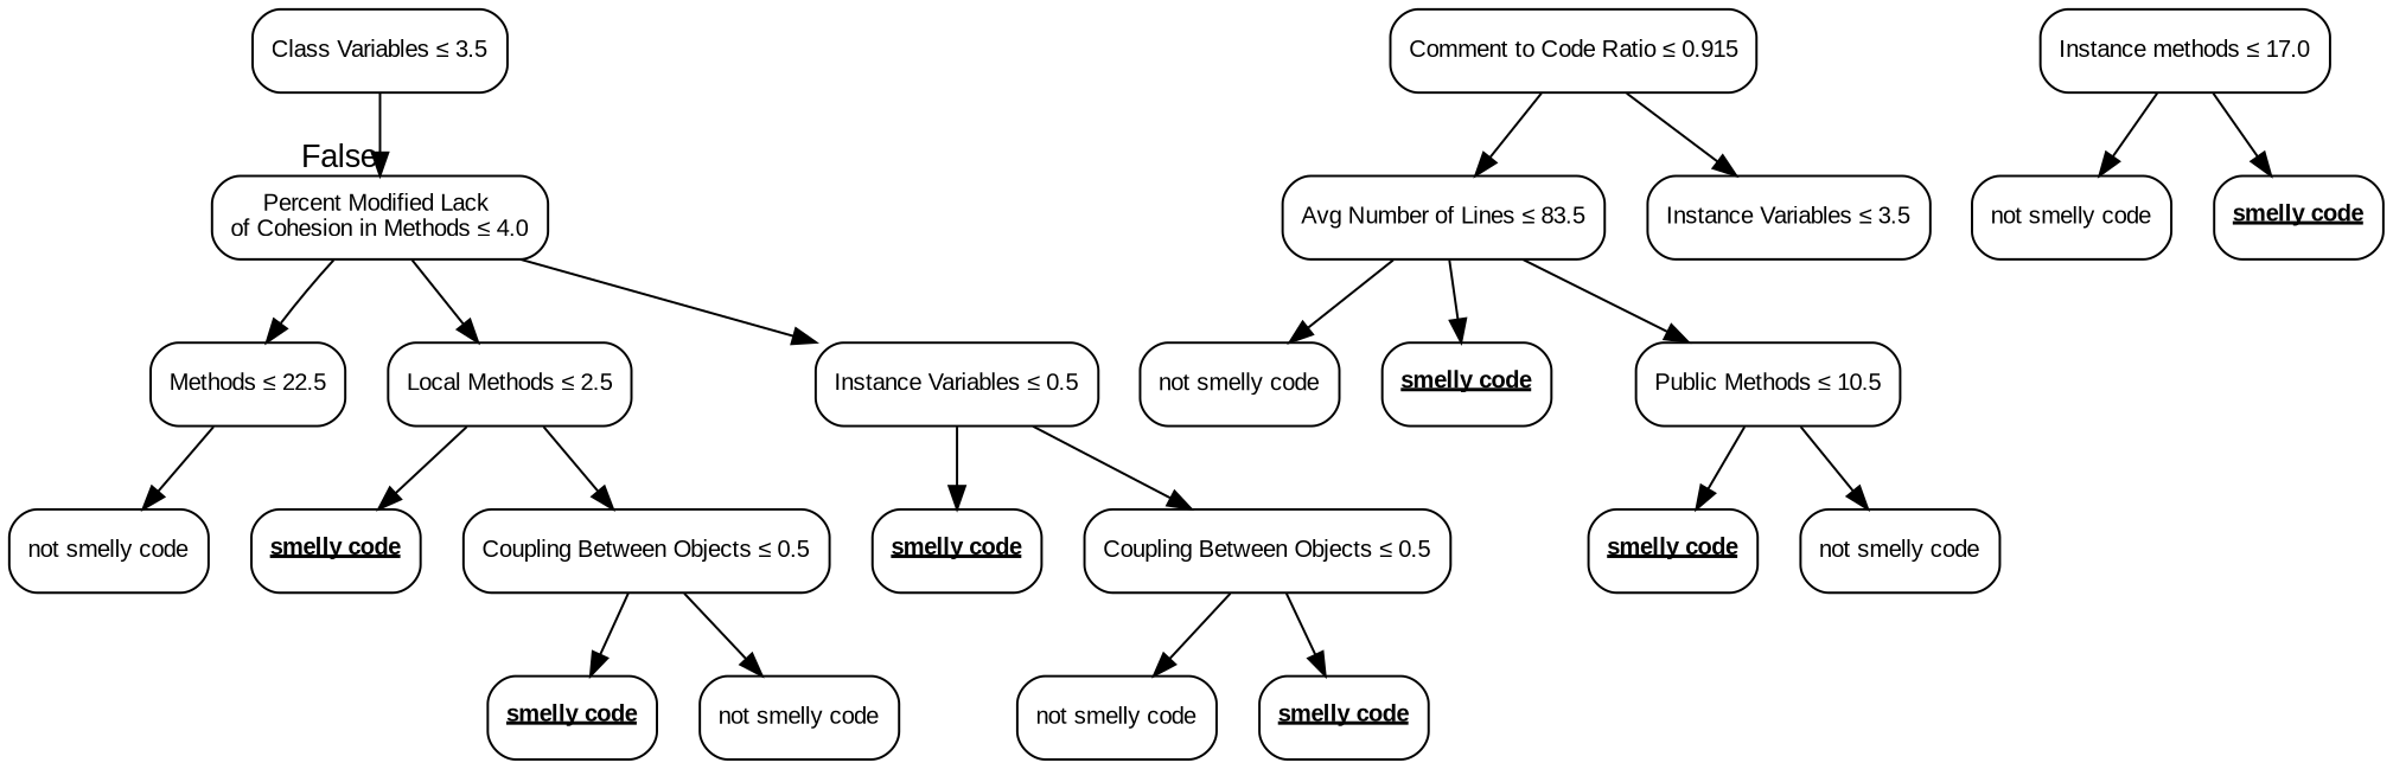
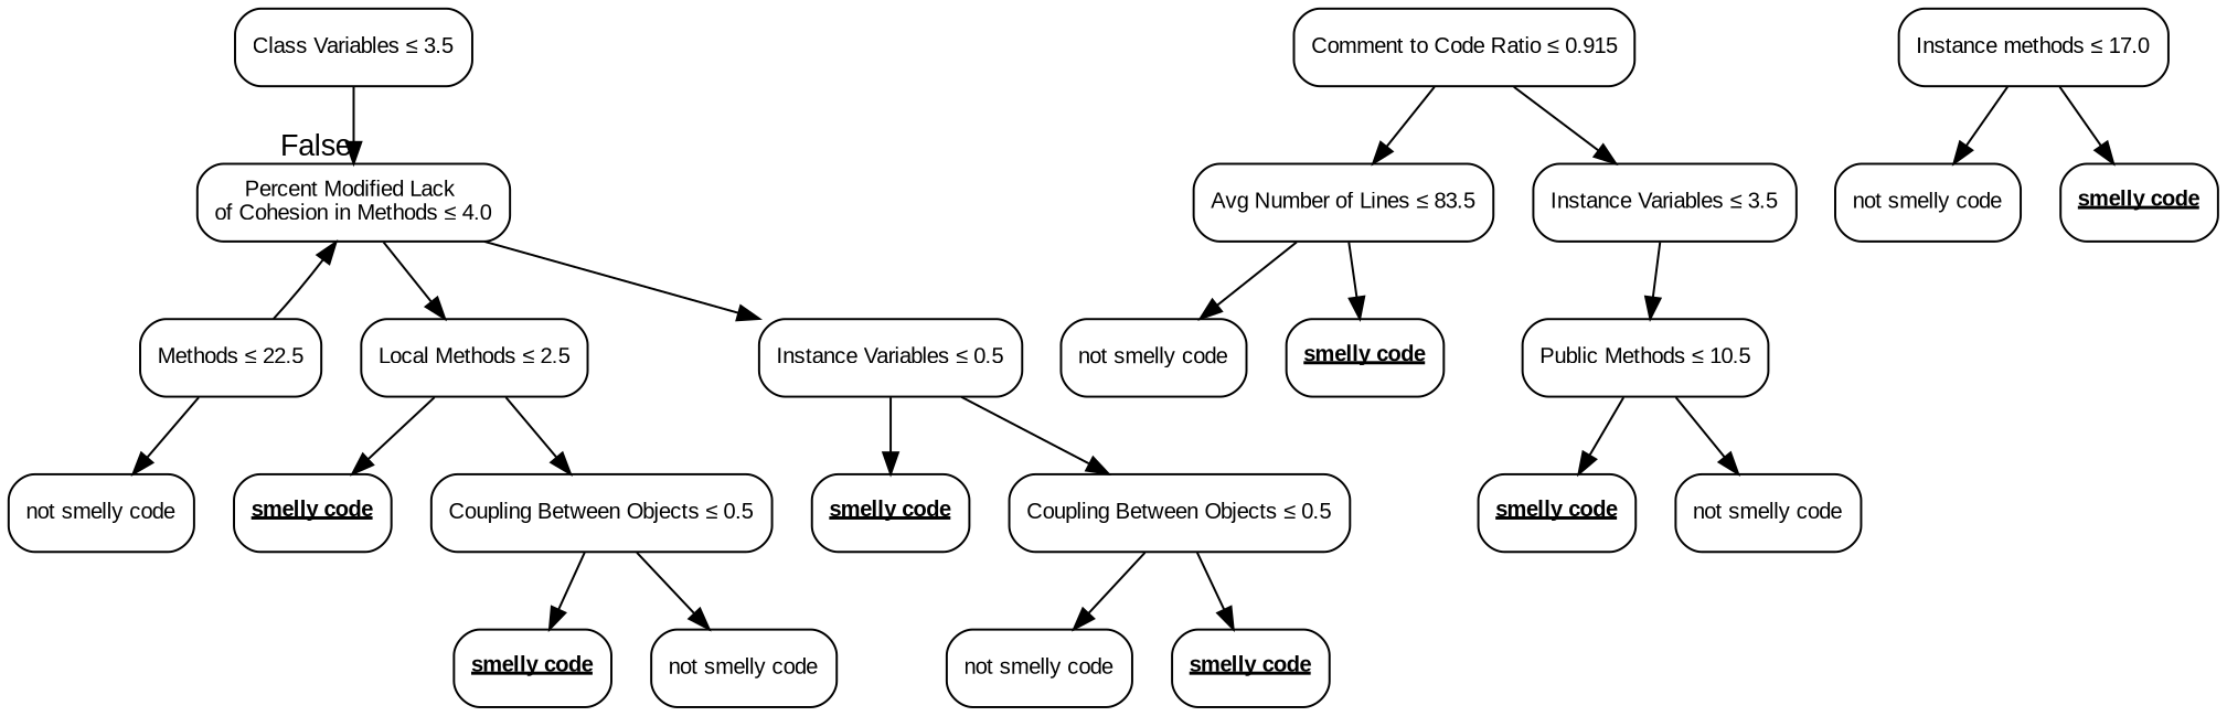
  digraph {
    fontname="Liberation Sans"
    node [color=black fontname="Liberation Sans" fontsize=10 shape=box style=rounded]
    edge [fontname="Liberation Sans"]
    n1 [label=<Class Variables &le; 3.5> width=0.5]
    n2 [label=<Percent Modified Lack <br/>of Cohesion in Methods &le; 4.0> width=0.5]
    n3 [label=<Comment to Code Ratio &le; 0.915> width=0.5]
    n4 [label=<Avg Number of Lines &le; 83.5> width=0.5]
    n5 [label=<Instance Variables &le; 3.5> width=0.5]
    n6 [label=<Methods &le; 22.5> width=0.5]
    n7 [label=<Local Methods &le; 2.5> width=0.5]
    n8 [label=<Instance Variables &le; 0.5> width=0.5]
    n9 [label=<not smelly code> width=0.5]
    n10 [label=<<u><b>smelly code</b></u>> width=0.5]
    n11 [label=<Public Methods &le; 10.5> width=0.5]
    n12 [label=<Instance methods &le; 17.0> width=0.5]
    n13 [label=<not smelly code> width=0.5]
    n14 [label=<<u><b>smelly code</b></u>> width=0.5]
    n15 [label=<<u><b>smelly code</b></u>> width=0.5]
    n16 [label=<not smelly code> width=0.5]
    n17 [label=<not smelly code> width=0.5]
    n18 [label=<<u><b>smelly code</b></u>> width=0.5]
    n19 [label=<Coupling Between Objects &le; 0.5> width=0.5]
    n20 [label=<<u><b>smelly code</b></u>> width=0.5]
    n21 [label=<Coupling Between Objects &le; 0.5> width=0.5]
    n22 [label=<not smelly code> width=0.5]
    n23 [label=<<u><b>smelly code</b></u>> width=0.5]
    n24 [label=<<u><b>smelly code</b></u>> width=0.5]
    n25 [label=<not smelly code> width=0.5]
    n1 -> n2 [headlabel=False labelangle=-45 labeldistance=2.5]
-   n2 -> n6
+   n6 -> n2
    n2 -> n7
    n2 -> n8
    n3 -> n4
    n3 -> n5
    n4 -> n9
    n4 -> n10
-   n4 -> n11
+   n5 -> n11
    n6 -> n17
    n7 -> n18
    n7 -> n19
    n8 -> n20
    n8 -> n21
    n11 -> n15
    n11 -> n16
    n12 -> n13
    n12 -> n14
    n19 -> n24
    n19 -> n25
    n21 -> n22
    n21 -> n23
  }
